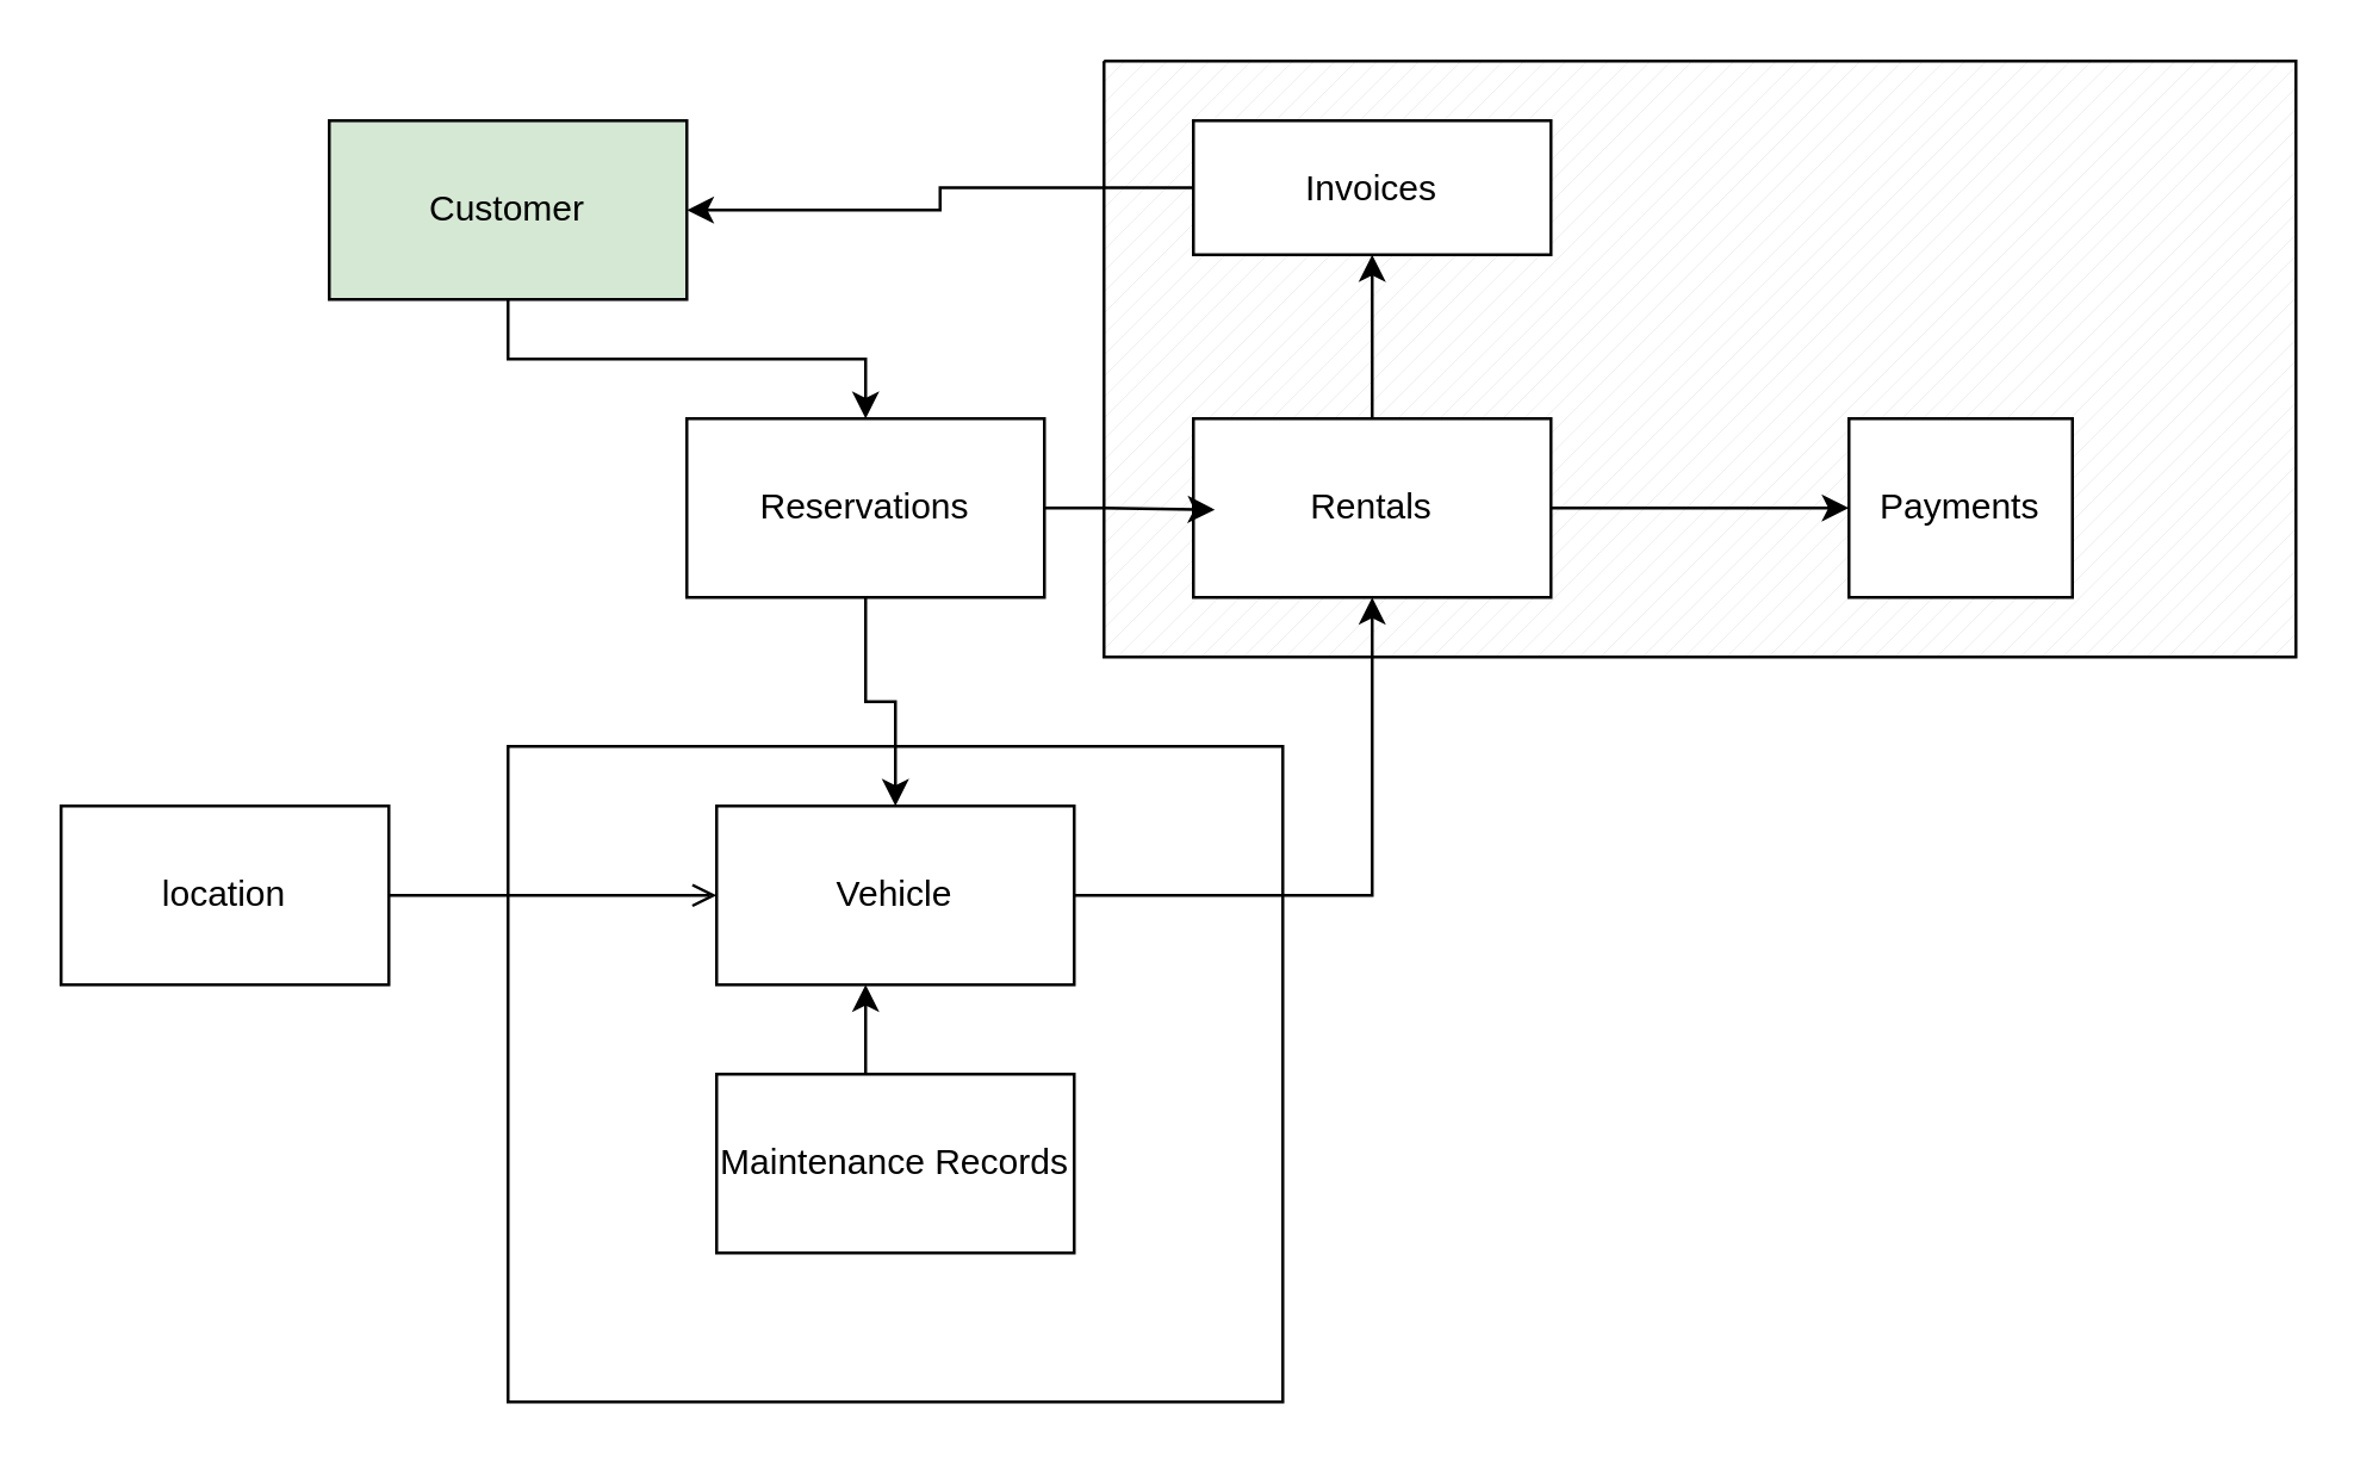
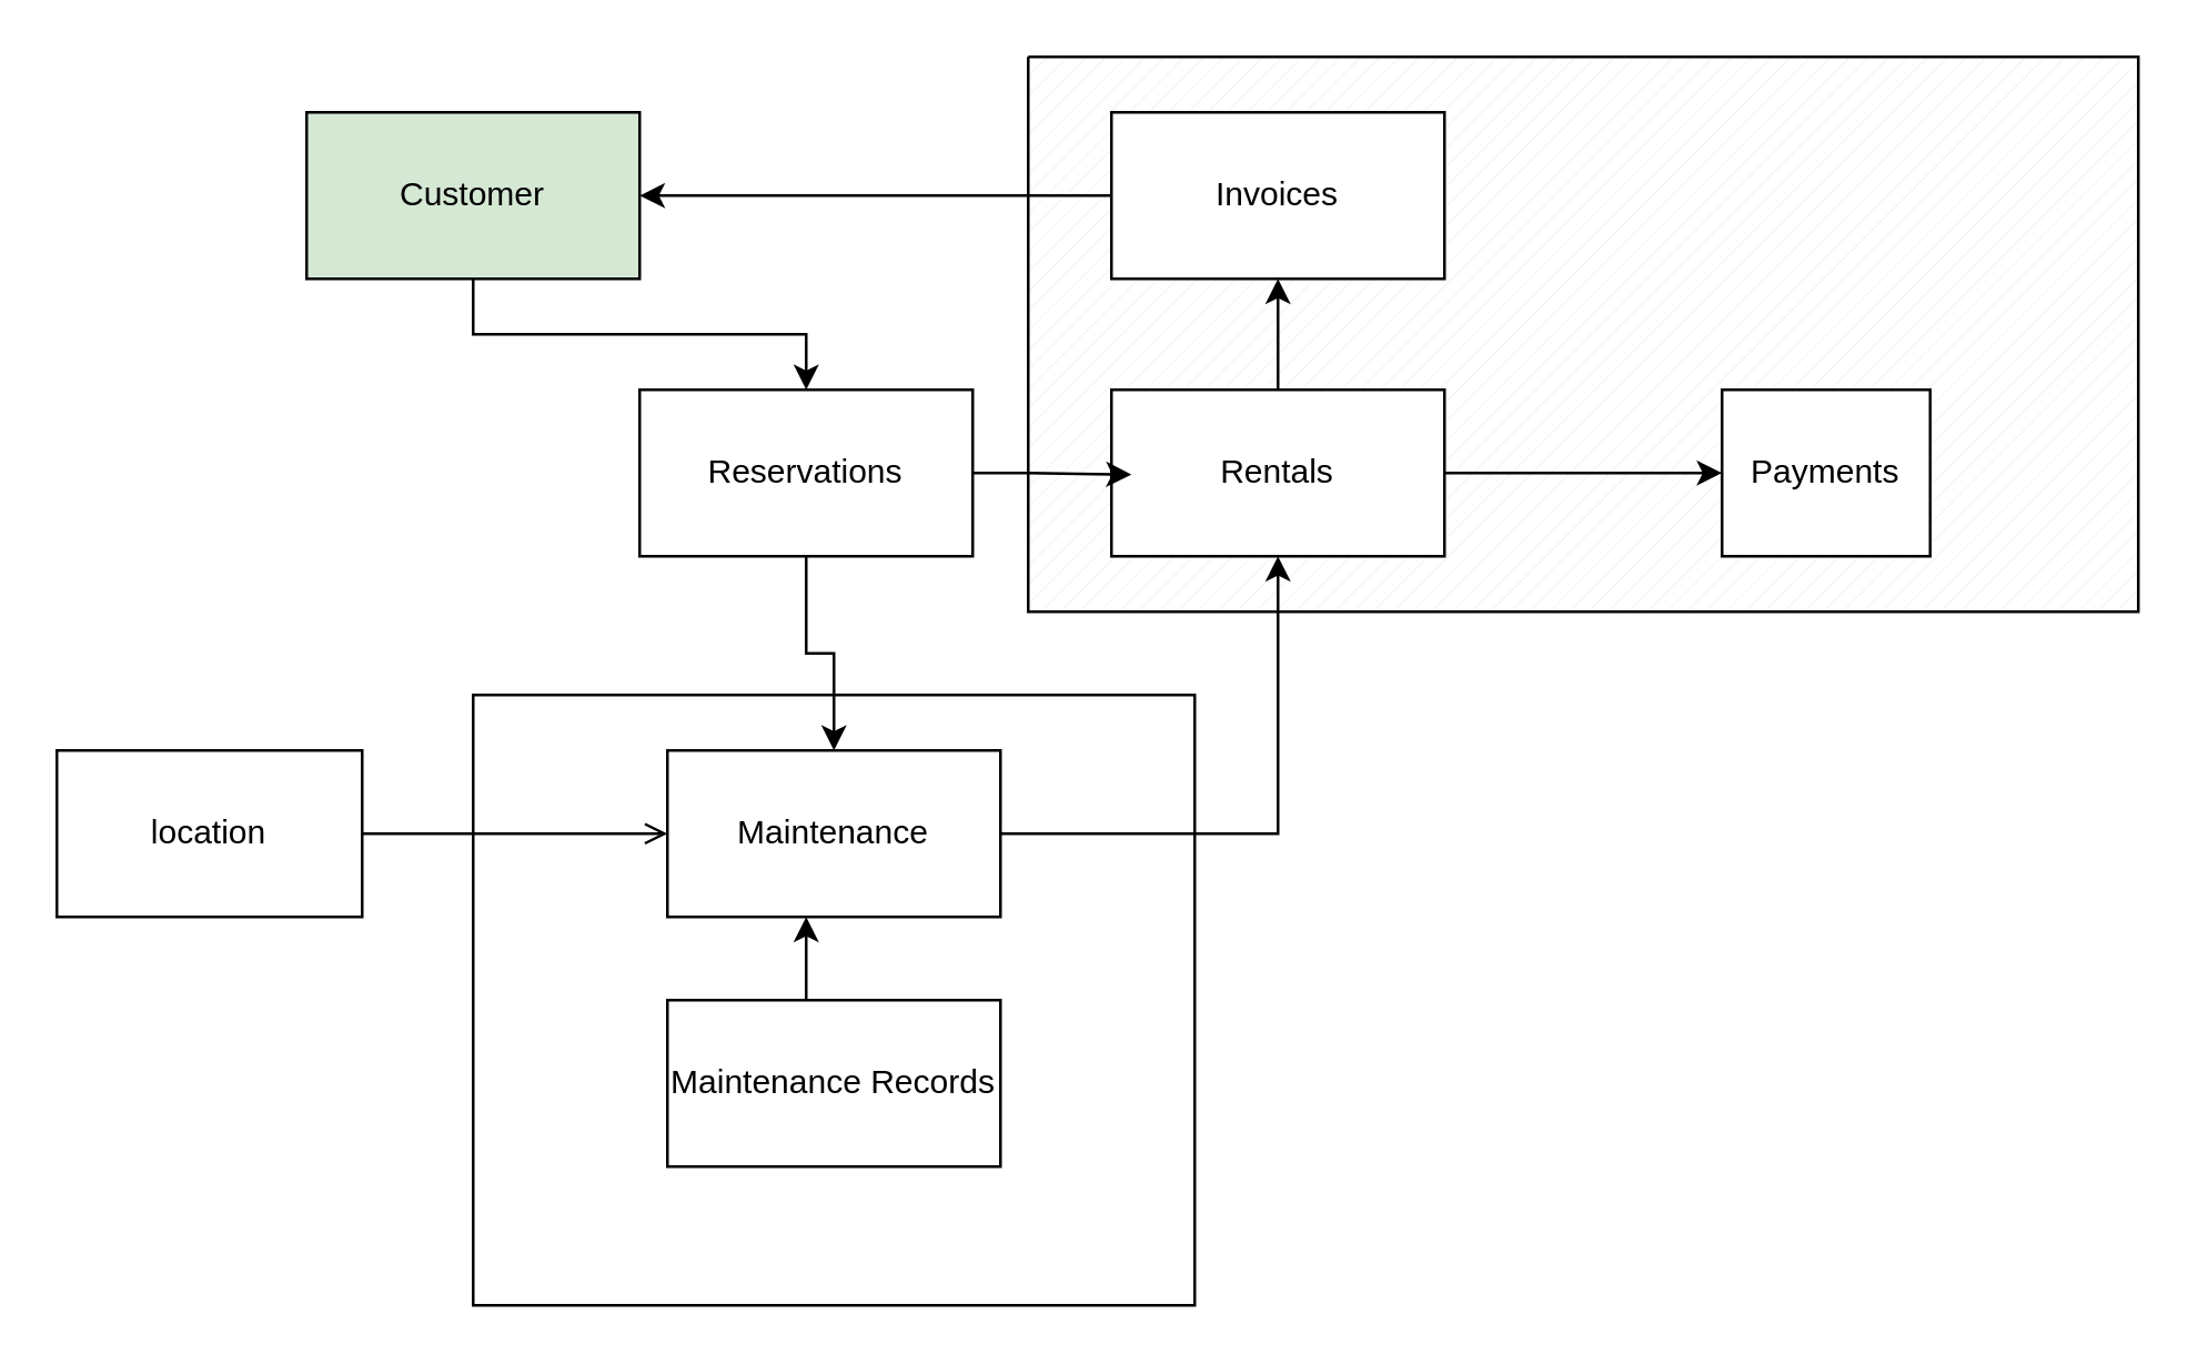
  <mxCell id="0" />
  <mxCell id="1" parent="0" />
  <mxCell id="2" value="" style="verticalLabelPosition=bottom;verticalAlign=top;html=1;shape=mxgraph.basic.patternFillRect;fillStyle=diag;step=5;fillStrokeWidth=0.2;fillStrokeColor=#dddddd;" vertex="1" parent="1"><mxGeometry x="370" y="20" width="400" height="200" as="geometry" /></mxCell>
  <mxCell id="3" value="" style="rounded=0;whiteSpace=wrap;html=1;dotted=1" vertex="1" parent="1"><mxGeometry x="170" y="250" width="260" height="220" as="geometry" /></mxCell>
  <mxCell id="4" style="edgeStyle=orthogonalEdgeStyle;rounded=0;orthogonalLoop=1;jettySize=auto;html=1;entryX=0.5;entryY=0;entryDx=0;entryDy=0;" edge="1" parent="1" source="5" target="7"><mxGeometry relative="1" as="geometry" /></mxCell>
  <mxCell id="5" value="Customer" style="rounded=0;whiteSpace=wrap;html=1;fillColor=#d5e8d4;" vertex="1" parent="1"><mxGeometry x="110" y="40" width="120" height="60" as="geometry" /></mxCell>
  <mxCell id="6" style="edgeStyle=orthogonalEdgeStyle;rounded=0;orthogonalLoop=1;jettySize=auto;html=1;" edge="1" parent="1" source="7" target="12"><mxGeometry relative="1" as="geometry" /></mxCell>
  <mxCell id="7" value="Reservations" style="rounded=0;whiteSpace=wrap;html=1;" vertex="1" parent="1"><mxGeometry x="230" y="140" width="120" height="60" as="geometry" /></mxCell>
  <mxCell id="8" style="edgeStyle=orthogonalEdgeStyle;rounded=0;orthogonalLoop=1;jettySize=auto;html=1;entryX=0.5;entryY=1;entryDx=0;entryDy=0;" edge="1" parent="1" source="10" target="17"><mxGeometry relative="1" as="geometry" /></mxCell>
  <mxCell id="9" style="edgeStyle=orthogonalEdgeStyle;rounded=0;orthogonalLoop=1;jettySize=auto;html=1;entryX=0;entryY=0.5;entryDx=0;entryDy=0;" edge="1" parent="1" source="10" target="13"><mxGeometry relative="1" as="geometry" /></mxCell>
  <mxCell id="10" value="Rentals" style="rounded=0;whiteSpace=wrap;html=1;" vertex="1" parent="1"><mxGeometry x="400" y="140" width="120" height="60" as="geometry" /></mxCell>
  <mxCell id="11" style="edgeStyle=orthogonalEdgeStyle;rounded=0;orthogonalLoop=1;jettySize=auto;html=1;entryX=0.5;entryY=1;entryDx=0;entryDy=0;" edge="1" parent="1" source="12" target="10"><mxGeometry relative="1" as="geometry" /></mxCell>
- <mxCell id="12" value="Vehicle" style="rounded=0;whiteSpace=wrap;html=1;" vertex="1" parent="1"><mxGeometry x="240" y="270" width="120" height="60" as="geometry" /></mxCell>
+ <mxCell id="12" value="Maintenance" style="rounded=0;whiteSpace=wrap;html=1;" vertex="1" parent="1"><mxGeometry x="240" y="270" width="120" height="60" as="geometry" /></mxCell>
  <mxCell id="13" value="Payments" style="rounded=0;whiteSpace=wrap;html=1;" vertex="1" parent="1"><mxGeometry x="620" y="140" width="75" height="60" as="geometry" /></mxCell>
  <mxCell id="14" value="Maintenance Records" style="rounded=0;whiteSpace=wrap;html=1;" vertex="1" parent="1"><mxGeometry x="240" y="360" width="120" height="60" as="geometry" /></mxCell>
  <mxCell id="15" value="" style="endArrow=classic;html=1;rounded=0;" edge="1" parent="1"><mxGeometry width="50" height="50" relative="1" as="geometry"><mxPoint x="290" y="360" as="sourcePoint" /><mxPoint x="290" y="330" as="targetPoint" /></mxGeometry></mxCell>
  <mxCell id="16" value="" style="edgeStyle=orthogonalEdgeStyle;rounded=0;orthogonalLoop=1;jettySize=auto;html=1;" edge="1" parent="1" source="17" target="5"><mxGeometry relative="1" as="geometry" /></mxCell>
- <mxCell id="17" value="Invoices" style="rounded=0;whiteSpace=wrap;html=1;" vertex="1" parent="1"><mxGeometry x="400" y="40" width="120" height="45" as="geometry" /></mxCell>
+ <mxCell id="17" value="Invoices" style="rounded=0;whiteSpace=wrap;html=1;" vertex="1" parent="1"><mxGeometry x="400" y="40" width="120" height="60" as="geometry" /></mxCell>
  <mxCell id="18" style="edgeStyle=orthogonalEdgeStyle;rounded=0;orthogonalLoop=1;jettySize=auto;html=1;endArrow=open;" edge="1" parent="1" source="19" target="12"><mxGeometry relative="1" as="geometry" /></mxCell>
  <mxCell id="19" value="location" style="rounded=0;whiteSpace=wrap;html=1;" vertex="1" parent="1"><mxGeometry x="20" y="270" width="110" height="60" as="geometry" /></mxCell>
  <mxCell id="20" style="edgeStyle=orthogonalEdgeStyle;rounded=0;orthogonalLoop=1;jettySize=auto;html=1;entryX=0.093;entryY=0.753;entryDx=0;entryDy=0;entryPerimeter=0;" edge="1" parent="1" source="7" target="2"><mxGeometry relative="1" as="geometry" /></mxCell>
